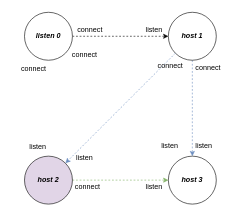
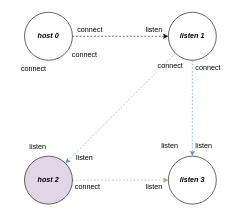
  <mxCell id="0" />
  <mxCell id="1" parent="0" />
  <mxCell id="2" style="edgeStyle=orthogonalEdgeStyle;rounded=0;orthogonalLoop=1;jettySize=auto;html=1;exitX=1;exitY=0.5;exitDx=0;exitDy=0;entryX=0;entryY=0.5;entryDx=0;entryDy=0;dashed=1;" edge="1" parent="1" source="3" target="5"><mxGeometry relative="1" as="geometry" /></mxCell>
- <mxCell id="3" value="&lt;b&gt;&lt;i&gt;listen 0&lt;/i&gt;&lt;/b&gt;" style="ellipse;whiteSpace=wrap;html=1;aspect=fixed;" vertex="1" parent="1"><mxGeometry x="40" y="20" width="80" height="80" as="geometry" /></mxCell>
+ <mxCell id="3" value="&lt;b&gt;&lt;i&gt;host 0&lt;/i&gt;&lt;/b&gt;" style="ellipse;whiteSpace=wrap;html=1;aspect=fixed;" vertex="1" parent="1"><mxGeometry x="40" y="20" width="80" height="80" as="geometry" /></mxCell>
  <mxCell id="4" style="edgeStyle=orthogonalEdgeStyle;rounded=0;orthogonalLoop=1;jettySize=auto;html=1;exitX=0.5;exitY=1;exitDx=0;exitDy=0;entryX=0.5;entryY=0;entryDx=0;entryDy=0;fillColor=#dae8fc;strokeColor=#6c8ebf;dashed=1;" edge="1" parent="1" source="5" target="8"><mxGeometry relative="1" as="geometry" /></mxCell>
- <mxCell id="5" value="&lt;b&gt;&lt;i&gt;host 1&lt;/i&gt;&lt;/b&gt;" style="ellipse;whiteSpace=wrap;html=1;aspect=fixed;" vertex="1" parent="1"><mxGeometry x="280" y="20" width="80" height="80" as="geometry" /></mxCell>
+ <mxCell id="5" value="&lt;b&gt;&lt;i&gt;listen 1&lt;/i&gt;&lt;/b&gt;" style="ellipse;whiteSpace=wrap;html=1;aspect=fixed;" vertex="1" parent="1"><mxGeometry x="280" y="20" width="80" height="80" as="geometry" /></mxCell>
  <mxCell id="6" style="edgeStyle=orthogonalEdgeStyle;rounded=0;orthogonalLoop=1;jettySize=auto;html=1;exitX=1;exitY=0.5;exitDx=0;exitDy=0;entryX=0;entryY=0.5;entryDx=0;entryDy=0;fillColor=#d5e8d4;strokeColor=#82b366;dashed=1;" edge="1" parent="1" source="7" target="8"><mxGeometry relative="1" as="geometry"><Array as="points"><mxPoint x="230" y="300" /><mxPoint x="230" y="300" /></Array></mxGeometry></mxCell>
  <mxCell id="7" value="&lt;b&gt;&lt;i&gt;host 2&lt;/i&gt;&lt;/b&gt;" style="ellipse;whiteSpace=wrap;html=1;aspect=fixed;fillColor=#e1d5e7;" vertex="1" parent="1"><mxGeometry x="40" y="260" width="80" height="80" as="geometry" /></mxCell>
- <mxCell id="8" value="&lt;b&gt;&lt;i&gt;host 3&lt;/i&gt;&lt;/b&gt;" style="ellipse;whiteSpace=wrap;html=1;aspect=fixed;" vertex="1" parent="1"><mxGeometry x="280" y="260" width="80" height="80" as="geometry" /></mxCell>
+ <mxCell id="8" value="&lt;b&gt;&lt;i&gt;listen 3&lt;/i&gt;&lt;/b&gt;" style="ellipse;whiteSpace=wrap;html=1;aspect=fixed;" vertex="1" parent="1"><mxGeometry x="280" y="260" width="80" height="80" as="geometry" /></mxCell>
  <mxCell id="9" value="" style="endArrow=classic;html=1;rounded=0;exitX=0;exitY=1;exitDx=0;exitDy=0;entryX=1;entryY=0;entryDx=0;entryDy=0;fillColor=#dae8fc;strokeColor=#6c8ebf;dashed=1;" edge="1" parent="1" source="5" target="7"><mxGeometry width="50" height="50" relative="1" as="geometry"><mxPoint x="130" y="420" as="sourcePoint" /><mxPoint x="180" y="370" as="targetPoint" /></mxGeometry></mxCell>
  <mxCell id="10" value="connect" style="text;html=1;align=center;verticalAlign=middle;resizable=0;points=[];autosize=1;strokeColor=none;fillColor=none;" vertex="1" parent="1"><mxGeometry x="20" y="100" width="70" height="30" as="geometry" /></mxCell>
  <mxCell id="11" value="listen" style="text;html=1;align=center;verticalAlign=middle;resizable=0;points=[];autosize=1;strokeColor=none;fillColor=none;" vertex="1" parent="1"><mxGeometry x="37" y="230" width="50" height="30" as="geometry" /></mxCell>
  <mxCell id="12" value="connect" style="text;html=1;align=center;verticalAlign=middle;resizable=0;points=[];autosize=1;strokeColor=none;fillColor=none;" vertex="1" parent="1"><mxGeometry x="114" y="34" width="70" height="30" as="geometry" /></mxCell>
  <mxCell id="13" value="listen" style="text;html=1;align=center;verticalAlign=middle;resizable=0;points=[];autosize=1;strokeColor=none;fillColor=none;" vertex="1" parent="1"><mxGeometry x="231" y="34" width="50" height="30" as="geometry" /></mxCell>
  <mxCell id="14" value="listen" style="text;html=1;align=center;verticalAlign=middle;resizable=0;points=[];autosize=1;strokeColor=none;fillColor=none;" vertex="1" parent="1"><mxGeometry x="115" y="248" width="50" height="30" as="geometry" /></mxCell>
  <mxCell id="15" value="connect" style="text;html=1;align=center;verticalAlign=middle;resizable=0;points=[];autosize=1;strokeColor=none;fillColor=none;" vertex="1" parent="1"><mxGeometry x="248" y="95" width="70" height="30" as="geometry" /></mxCell>
  <mxCell id="16" value="connect" style="text;html=1;align=center;verticalAlign=middle;resizable=0;points=[];autosize=1;strokeColor=none;fillColor=none;" vertex="1" parent="1"><mxGeometry x="311" y="98" width="70" height="30" as="geometry" /></mxCell>
  <mxCell id="17" value="listen" style="text;html=1;align=center;verticalAlign=middle;resizable=0;points=[];autosize=1;strokeColor=none;fillColor=none;" vertex="1" parent="1"><mxGeometry x="314" y="228" width="50" height="30" as="geometry" /></mxCell>
  <mxCell id="18" value="connect" style="text;html=1;align=center;verticalAlign=middle;resizable=0;points=[];autosize=1;strokeColor=none;fillColor=none;" vertex="1" parent="1"><mxGeometry x="110" y="296" width="70" height="30" as="geometry" /></mxCell>
  <mxCell id="19" value="listen" style="text;html=1;align=center;verticalAlign=middle;resizable=0;points=[];autosize=1;strokeColor=none;fillColor=none;" vertex="1" parent="1"><mxGeometry x="231" y="296" width="50" height="30" as="geometry" /></mxCell>
  <mxCell id="20" value="listen" style="text;html=1;align=center;verticalAlign=middle;resizable=0;points=[];autosize=1;strokeColor=none;fillColor=none;" vertex="1" parent="1"><mxGeometry x="257" y="228" width="50" height="30" as="geometry" /></mxCell>
  <mxCell id="21" value="connect" style="text;html=1;align=center;verticalAlign=middle;resizable=0;points=[];autosize=1;strokeColor=none;fillColor=none;" vertex="1" parent="1"><mxGeometry x="105" y="76" width="70" height="30" as="geometry" /></mxCell>
